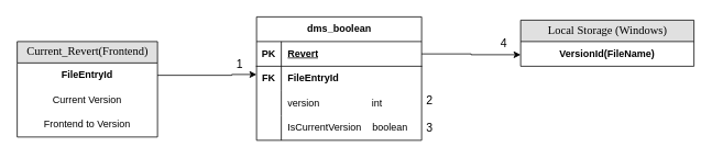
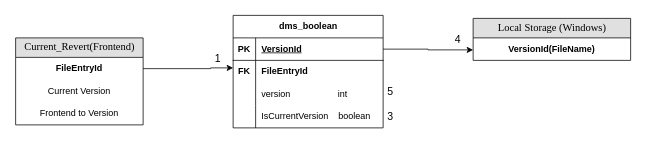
  <mxCell id="0" />
  <mxCell id="1" parent="0" />
  <mxCell id="2" value="Current_Revert(Frontend)" style="swimlane;html=1;fontStyle=0;childLayout=stackLayout;horizontal=1;startSize=26;fillColor=#e0e0e0;horizontalStack=0;resizeParent=1;resizeLast=0;collapsible=1;marginBottom=0;swimlaneFillColor=#ffffff;align=center;rounded=0;shadow=0;comic=0;labelBackgroundColor=none;strokeWidth=1;fontFamily=Verdana;fontSize=14" vertex="1" parent="1"><mxGeometry x="20" y="50" width="170" height="116" as="geometry"><mxRectangle x="80" y="1310" width="190" height="30" as="alternateBounds" /></mxGeometry></mxCell>
  <mxCell id="3" value="&lt;b&gt;FileEntryId&lt;/b&gt;" style="text;html=1;strokeColor=none;fillColor=none;align=center;verticalAlign=middle;whiteSpace=wrap;rounded=0;" vertex="1" parent="2"><mxGeometry y="26" width="170" height="30" as="geometry" /></mxCell>
  <mxCell id="4" value="Current Version" style="text;html=1;strokeColor=none;fillColor=none;align=center;verticalAlign=middle;whiteSpace=wrap;rounded=0;" vertex="1" parent="2"><mxGeometry y="56" width="170" height="30" as="geometry" /></mxCell>
  <mxCell id="5" value="Frontend to Version" style="text;html=1;strokeColor=none;fillColor=none;align=center;verticalAlign=middle;whiteSpace=wrap;rounded=0;" vertex="1" parent="2"><mxGeometry y="86" width="170" height="30" as="geometry" /></mxCell>
  <mxCell id="6" value="dms_boolean" style="shape=table;startSize=30;container=1;collapsible=1;childLayout=tableLayout;fixedRows=1;rowLines=0;fontStyle=1;align=center;resizeLast=1;html=1;" vertex="1" parent="1"><mxGeometry x="310" y="20" width="200" height="150" as="geometry" /></mxCell>
  <mxCell id="7" value="" style="shape=tableRow;horizontal=0;startSize=0;swimlaneHead=0;swimlaneBody=0;fillColor=none;collapsible=0;dropTarget=0;points=[[0,0.5],[1,0.5]];portConstraint=eastwest;top=0;left=0;right=0;bottom=1;" vertex="1" parent="6"><mxGeometry y="30" width="200" height="30" as="geometry" /></mxCell>
  <mxCell id="8" value="PK" style="shape=partialRectangle;connectable=0;fillColor=none;top=0;left=0;bottom=0;right=0;fontStyle=1;overflow=hidden;whiteSpace=wrap;html=1;" vertex="1" parent="7"><mxGeometry width="30" height="30" as="geometry"><mxRectangle width="30" height="30" as="alternateBounds" /></mxGeometry></mxCell>
- <mxCell id="9" value="Revert" style="shape=partialRectangle;connectable=0;fillColor=none;top=0;left=0;bottom=0;right=0;align=left;spacingLeft=6;fontStyle=5;overflow=hidden;whiteSpace=wrap;html=1;" vertex="1" parent="7"><mxGeometry x="30" width="170" height="30" as="geometry"><mxRectangle width="170" height="30" as="alternateBounds" /></mxGeometry></mxCell>
+ <mxCell id="9" value="VersionId" style="shape=partialRectangle;connectable=0;fillColor=none;top=0;left=0;bottom=0;right=0;align=left;spacingLeft=6;fontStyle=5;overflow=hidden;whiteSpace=wrap;html=1;" vertex="1" parent="7"><mxGeometry x="30" width="170" height="30" as="geometry"><mxRectangle width="170" height="30" as="alternateBounds" /></mxGeometry></mxCell>
  <mxCell id="10" value="" style="shape=tableRow;horizontal=0;startSize=0;swimlaneHead=0;swimlaneBody=0;fillColor=none;collapsible=0;dropTarget=0;points=[[0,0.5],[1,0.5]];portConstraint=eastwest;top=0;left=0;right=0;bottom=0;" vertex="1" parent="6"><mxGeometry y="60" width="200" height="30" as="geometry" /></mxCell>
  <mxCell id="11" value="&lt;b&gt;FK&lt;/b&gt;" style="shape=partialRectangle;connectable=0;fillColor=none;top=0;left=0;bottom=0;right=0;editable=1;overflow=hidden;whiteSpace=wrap;html=1;" vertex="1" parent="10"><mxGeometry width="30" height="30" as="geometry"><mxRectangle width="30" height="30" as="alternateBounds" /></mxGeometry></mxCell>
  <mxCell id="12" value="&lt;b&gt;FileEntryId&amp;nbsp; &amp;nbsp; &amp;nbsp; &amp;nbsp; &amp;nbsp; &amp;nbsp; &amp;nbsp;&lt;/b&gt;" style="shape=partialRectangle;connectable=0;fillColor=none;top=0;left=0;bottom=0;right=0;align=left;spacingLeft=6;overflow=hidden;whiteSpace=wrap;html=1;" vertex="1" parent="10"><mxGeometry x="30" width="170" height="30" as="geometry"><mxRectangle width="170" height="30" as="alternateBounds" /></mxGeometry></mxCell>
  <mxCell id="13" value="" style="shape=tableRow;horizontal=0;startSize=0;swimlaneHead=0;swimlaneBody=0;fillColor=none;collapsible=0;dropTarget=0;points=[[0,0.5],[1,0.5]];portConstraint=eastwest;top=0;left=0;right=0;bottom=0;" vertex="1" parent="6"><mxGeometry y="90" width="200" height="30" as="geometry" /></mxCell>
  <mxCell id="14" value="" style="shape=partialRectangle;connectable=0;fillColor=none;top=0;left=0;bottom=0;right=0;editable=1;overflow=hidden;whiteSpace=wrap;html=1;" vertex="1" parent="13"><mxGeometry width="30" height="30" as="geometry"><mxRectangle width="30" height="30" as="alternateBounds" /></mxGeometry></mxCell>
  <mxCell id="15" value="version&amp;nbsp; &amp;nbsp; &amp;nbsp; &amp;nbsp; &amp;nbsp; &amp;nbsp; &amp;nbsp; &amp;nbsp; &amp;nbsp; &amp;nbsp;int" style="shape=partialRectangle;connectable=0;fillColor=none;top=0;left=0;bottom=0;right=0;align=left;spacingLeft=6;overflow=hidden;whiteSpace=wrap;html=1;" vertex="1" parent="13"><mxGeometry x="30" width="170" height="30" as="geometry"><mxRectangle width="170" height="30" as="alternateBounds" /></mxGeometry></mxCell>
  <mxCell id="16" value="" style="shape=tableRow;horizontal=0;startSize=0;swimlaneHead=0;swimlaneBody=0;fillColor=none;collapsible=0;dropTarget=0;points=[[0,0.5],[1,0.5]];portConstraint=eastwest;top=0;left=0;right=0;bottom=0;" vertex="1" parent="6"><mxGeometry y="120" width="200" height="30" as="geometry" /></mxCell>
  <mxCell id="17" value="" style="shape=partialRectangle;connectable=0;fillColor=none;top=0;left=0;bottom=0;right=0;editable=1;overflow=hidden;whiteSpace=wrap;html=1;" vertex="1" parent="16"><mxGeometry width="30" height="30" as="geometry"><mxRectangle width="30" height="30" as="alternateBounds" /></mxGeometry></mxCell>
  <mxCell id="18" value="IsCurrentVersion&amp;nbsp; &amp;nbsp; boolean" style="shape=partialRectangle;connectable=0;fillColor=none;top=0;left=0;bottom=0;right=0;align=left;spacingLeft=6;overflow=hidden;whiteSpace=wrap;html=1;" vertex="1" parent="16"><mxGeometry x="30" width="170" height="30" as="geometry"><mxRectangle width="170" height="30" as="alternateBounds" /></mxGeometry></mxCell>
  <mxCell id="19" style="edgeStyle=orthogonalEdgeStyle;rounded=0;orthogonalLoop=1;jettySize=auto;html=1;exitX=1;exitY=0.5;exitDx=0;exitDy=0;" edge="1" parent="1" source="3" target="10"><mxGeometry relative="1" as="geometry"><Array as="points"><mxPoint x="280" y="90" /></Array><mxPoint x="180" y="214" as="sourcePoint" /></mxGeometry></mxCell>
- <mxCell id="20" value="&lt;font style=&quot;font-size: 14px;&quot;&gt;2&lt;/font&gt;" style="text;html=1;strokeColor=none;fillColor=none;align=center;verticalAlign=middle;whiteSpace=wrap;rounded=0;" vertex="1" parent="1"><mxGeometry x="490" y="106" width="60" height="30" as="geometry" /></mxCell>
+ <mxCell id="20" value="&lt;font style=&quot;font-size: 14px;&quot;&gt;5&lt;/font&gt;" style="text;html=1;strokeColor=none;fillColor=none;align=center;verticalAlign=middle;whiteSpace=wrap;rounded=0;" vertex="1" parent="1"><mxGeometry x="490" y="106" width="60" height="30" as="geometry" /></mxCell>
  <mxCell id="21" value="&lt;font style=&quot;font-size: 14px;&quot;&gt;1&lt;/font&gt;" style="text;html=1;strokeColor=none;fillColor=none;align=center;verticalAlign=middle;whiteSpace=wrap;rounded=0;" vertex="1" parent="1"><mxGeometry x="260" y="63" width="60" height="30" as="geometry" /></mxCell>
  <mxCell id="22" value="&lt;font style=&quot;font-size: 14px;&quot;&gt;3&lt;/font&gt;" style="text;html=1;strokeColor=none;fillColor=none;align=center;verticalAlign=middle;whiteSpace=wrap;rounded=0;" vertex="1" parent="1"><mxGeometry x="490" y="140" width="60" height="30" as="geometry" /></mxCell>
  <mxCell id="23" value="&lt;font style=&quot;font-size: 14px;&quot;&gt;4&lt;/font&gt;" style="text;html=1;strokeColor=none;fillColor=none;align=center;verticalAlign=middle;whiteSpace=wrap;rounded=0;" vertex="1" parent="1"><mxGeometry x="580" y="37" width="60" height="30" as="geometry" /></mxCell>
  <mxCell id="24" value="Local Storage (Windows)" style="swimlane;html=1;fontStyle=0;childLayout=stackLayout;horizontal=1;startSize=26;fillColor=#e0e0e0;horizontalStack=0;resizeParent=1;resizeLast=0;collapsible=1;marginBottom=0;swimlaneFillColor=#ffffff;align=center;rounded=0;shadow=0;comic=0;labelBackgroundColor=none;strokeWidth=1;fontFamily=Verdana;fontSize=14" vertex="1" parent="1"><mxGeometry x="630" y="24" width="210" height="56" as="geometry" /></mxCell>
  <mxCell id="25" value="&lt;br&gt;&lt;table style=&quot;border-collapse:&lt;br/&gt; collapse;width:77pt&quot; width=&quot;103&quot; cellspacing=&quot;0&quot; cellpadding=&quot;0&quot; border=&quot;0&quot;&gt;&lt;tbody&gt;&lt;tr style=&quot;height:14.5pt&quot; height=&quot;19&quot;&gt;  &lt;td style=&quot;height:14.5pt;width:77pt&quot; width=&quot;103&quot; class=&quot;xl63&quot; height=&quot;19&quot;&gt;&lt;b style=&quot;border-color: var(--border-color); text-align: left;&quot;&gt;VersionId(FileName)&lt;/b&gt;&lt;br&gt;&lt;/td&gt;&lt;/tr&gt;&lt;/tbody&gt;&lt;/table&gt;" style="text;html=1;strokeColor=none;fillColor=none;align=center;verticalAlign=middle;whiteSpace=wrap;rounded=0;" vertex="1" parent="24"><mxGeometry y="26" width="210" height="14" as="geometry" /></mxCell>
  <mxCell id="26" style="edgeStyle=orthogonalEdgeStyle;rounded=0;orthogonalLoop=1;jettySize=auto;html=1;entryX=0;entryY=0.75;entryDx=0;entryDy=0;" edge="1" parent="1" source="7" target="24"><mxGeometry relative="1" as="geometry" /></mxCell>
